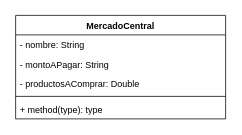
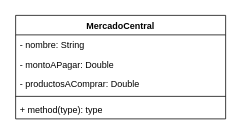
  <mxCell id="0" />
  <mxCell id="1" parent="0" />
  <mxCell id="2" value="MercadoCentral" style="swimlane;fontStyle=1;align=center;verticalAlign=top;childLayout=stackLayout;horizontal=1;startSize=26;horizontalStack=0;resizeParent=1;resizeParentMax=0;resizeLast=0;collapsible=1;marginBottom=0;whiteSpace=wrap;html=1;" vertex="1" parent="1"><mxGeometry x="20" y="20" width="280" height="138" as="geometry" /></mxCell>
  <mxCell id="3" value="- nombre: String" style="text;strokeColor=none;fillColor=none;align=left;verticalAlign=top;spacingLeft=4;spacingRight=4;overflow=hidden;rotatable=0;points=[[0,0.5],[1,0.5]];portConstraint=eastwest;whiteSpace=wrap;html=1;" vertex="1" parent="2"><mxGeometry y="26" width="280" height="26" as="geometry" /></mxCell>
- <mxCell id="4" value="- montoAPagar: String" style="text;strokeColor=none;fillColor=none;align=left;verticalAlign=top;spacingLeft=4;spacingRight=4;overflow=hidden;rotatable=0;points=[[0,0.5],[1,0.5]];portConstraint=eastwest;whiteSpace=wrap;html=1;" vertex="1" parent="2"><mxGeometry y="52" width="280" height="26" as="geometry" /></mxCell>
+ <mxCell id="4" value="- montoAPagar: Double" style="text;strokeColor=none;fillColor=none;align=left;verticalAlign=top;spacingLeft=4;spacingRight=4;overflow=hidden;rotatable=0;points=[[0,0.5],[1,0.5]];portConstraint=eastwest;whiteSpace=wrap;html=1;" vertex="1" parent="2"><mxGeometry y="52" width="280" height="26" as="geometry" /></mxCell>
  <mxCell id="5" value="- productosAComprar: Double" style="text;strokeColor=none;fillColor=none;align=left;verticalAlign=top;spacingLeft=4;spacingRight=4;overflow=hidden;rotatable=0;points=[[0,0.5],[1,0.5]];portConstraint=eastwest;whiteSpace=wrap;html=1;" vertex="1" parent="2"><mxGeometry y="78" width="280" height="26" as="geometry" /></mxCell>
  <mxCell id="6" value="" style="line;strokeWidth=1;fillColor=none;align=left;verticalAlign=middle;spacingTop=-1;spacingLeft=3;spacingRight=3;rotatable=0;labelPosition=right;points=[];portConstraint=eastwest;strokeColor=inherit;" vertex="1" parent="2"><mxGeometry y="104" width="280" height="8" as="geometry" /></mxCell>
  <mxCell id="7" value="+ method(type): type" style="text;strokeColor=none;fillColor=none;align=left;verticalAlign=top;spacingLeft=4;spacingRight=4;overflow=hidden;rotatable=0;points=[[0,0.5],[1,0.5]];portConstraint=eastwest;whiteSpace=wrap;html=1;" vertex="1" parent="2"><mxGeometry y="112" width="280" height="26" as="geometry" /></mxCell>
